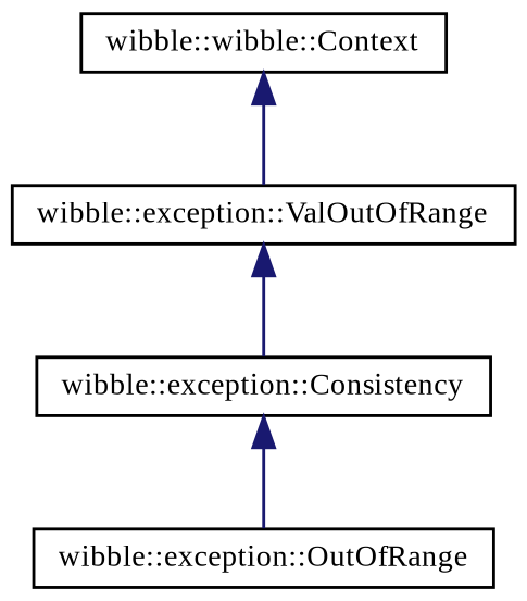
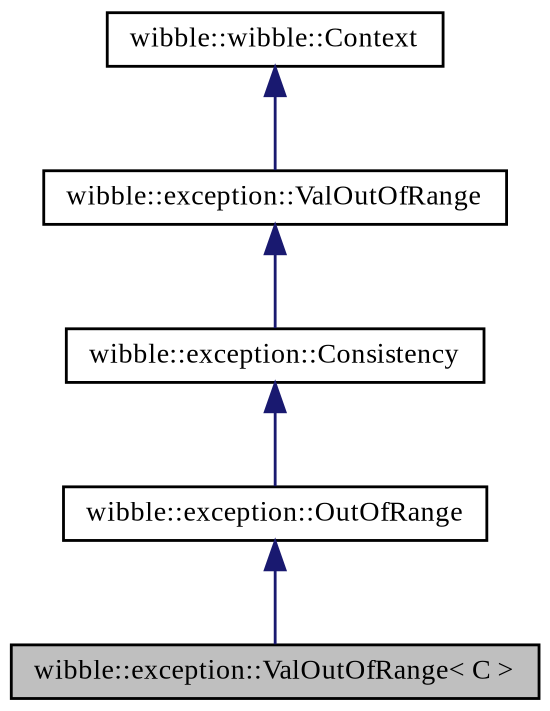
  digraph {
    fontname="Liberation Serif"
    node [color=black fillcolor=white fontname="Liberation Serif" fontsize=10 shape=record style=filled]
    edge [color=midnightblue dir=back fontname="Liberation Serif" fontsize=10 labelfontname=Helvetica labelfontsize=10 style=solid]
+   n1 [fillcolor=grey75 fontcolor=black height=0.2 label="wibble::exception::ValOutOfRange\< C \>" width=0.4]
    n2 [height=0.2 label="wibble::exception::OutOfRange" width=0.4]
    n3 [height=0.2 label="wibble::exception::Consistency" width=0.4]
    n4 [height=0.2 label="wibble::exception::ValOutOfRange" width=0.4]
    n5 [height=0.2 label="wibble::wibble::Context" width=0.4]
+   n2 -> n1
    n3 -> n2
    n4 -> n3
    n5 -> n4
  }
